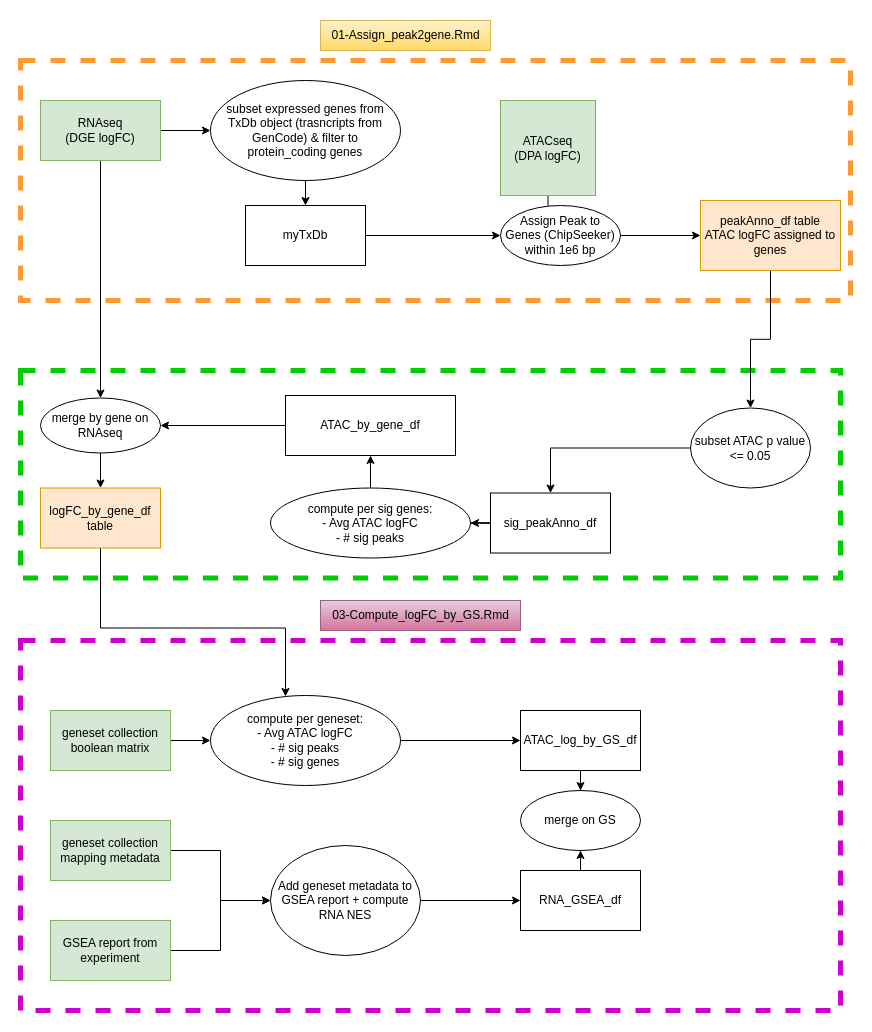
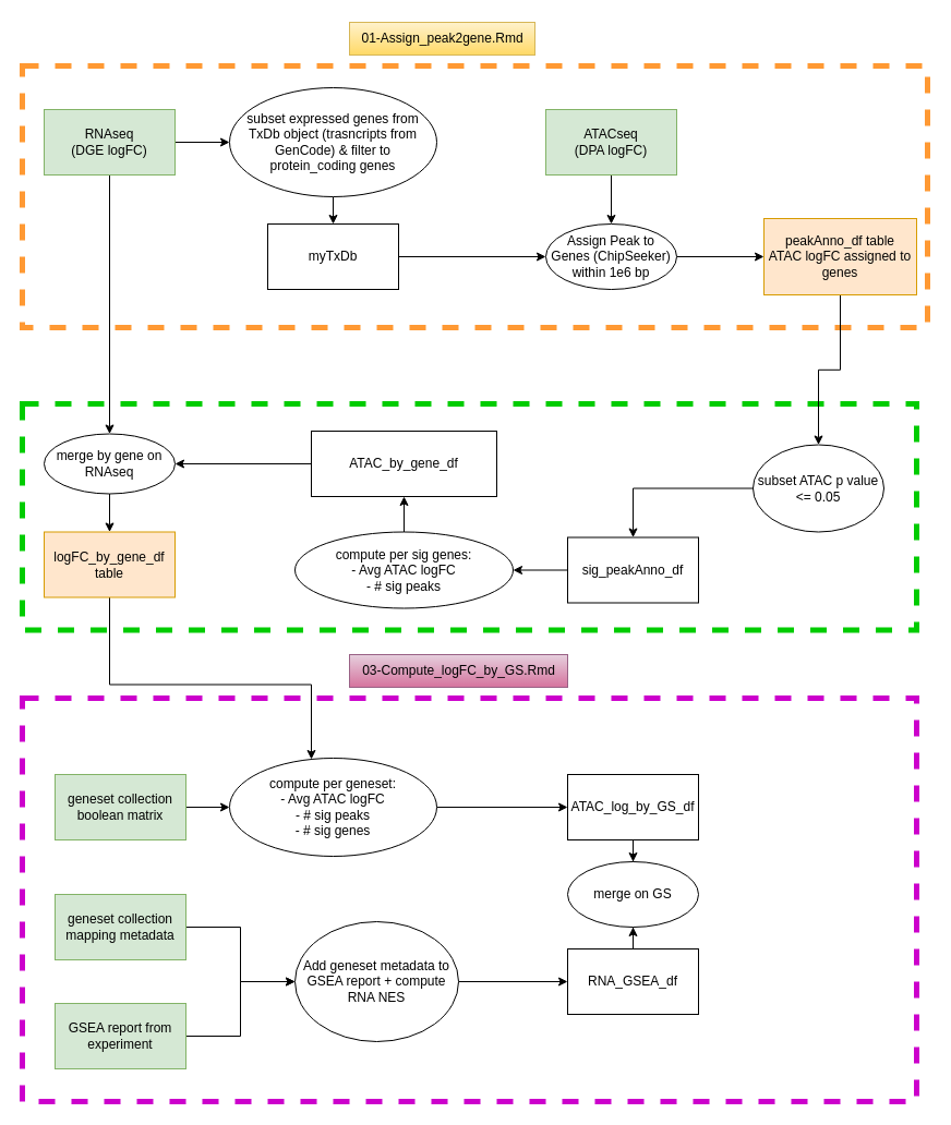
  <mxCell id="0" />
  <mxCell id="1" parent="0" />
  <mxCell id="2" value="" style="rounded=0;whiteSpace=wrap;html=1;dashed=1;fillStyle=solid;fillColor=none;strokeColor=#FF9933;strokeWidth=5;" parent="1" vertex="1"><mxGeometry x="20" y="60" width="830" height="240" as="geometry" /></mxCell>
  <mxCell id="3" value="" style="rounded=0;whiteSpace=wrap;html=1;dashed=1;fillStyle=solid;fillColor=none;strokeColor=#00CC00;strokeWidth=5;" parent="1" vertex="1"><mxGeometry x="20" y="370" width="820" height="207.5" as="geometry" /></mxCell>
  <mxCell id="4" value="" style="edgeStyle=orthogonalEdgeStyle;rounded=0;orthogonalLoop=1;jettySize=auto;html=1;" parent="1" source="6" target="10" edge="1"><mxGeometry relative="1" as="geometry" /></mxCell>
  <mxCell id="5" value="" style="edgeStyle=orthogonalEdgeStyle;rounded=0;orthogonalLoop=1;jettySize=auto;html=1;" parent="1" source="6" target="26" edge="1"><mxGeometry relative="1" as="geometry" /></mxCell>
  <mxCell id="6" value="RNAseq&lt;br&gt;(DGE logFC)" style="rounded=0;whiteSpace=wrap;html=1;fillColor=#d5e8d4;strokeColor=#82b366;" parent="1" vertex="1"><mxGeometry x="40" y="100" width="120" height="60" as="geometry" /></mxCell>
  <mxCell id="7" value="" style="edgeStyle=orthogonalEdgeStyle;rounded=0;orthogonalLoop=1;jettySize=auto;html=1;" parent="1" source="8" target="14" edge="1"><mxGeometry relative="1" as="geometry" /></mxCell>
- <mxCell id="8" value="ATACseq&lt;br&gt;(DPA logFC)" style="rounded=0;whiteSpace=wrap;html=1;fillColor=#d5e8d4;strokeColor=#82b366;" parent="1" vertex="1"><mxGeometry x="500" y="100" width="95" height="95" as="geometry" /></mxCell>
+ <mxCell id="8" value="ATACseq&lt;br&gt;(DPA logFC)" style="rounded=0;whiteSpace=wrap;html=1;fillColor=#d5e8d4;strokeColor=#82b366;" parent="1" vertex="1"><mxGeometry x="500" y="100" width="120" height="60" as="geometry" /></mxCell>
  <mxCell id="9" value="" style="edgeStyle=orthogonalEdgeStyle;rounded=0;orthogonalLoop=1;jettySize=auto;html=1;" parent="1" source="10" target="12" edge="1"><mxGeometry relative="1" as="geometry" /></mxCell>
  <mxCell id="10" value="subset expressed genes from TxDb object (trasncripts from GenCode) &amp;amp;&amp;nbsp;filter to protein_coding genes" style="ellipse;whiteSpace=wrap;html=1;rounded=0;" parent="1" vertex="1"><mxGeometry x="210" y="80" width="190" height="100" as="geometry" /></mxCell>
  <mxCell id="11" value="" style="edgeStyle=orthogonalEdgeStyle;rounded=0;orthogonalLoop=1;jettySize=auto;html=1;" parent="1" source="12" target="14" edge="1"><mxGeometry relative="1" as="geometry" /></mxCell>
  <mxCell id="12" value="myTxDb" style="whiteSpace=wrap;html=1;rounded=0;" parent="1" vertex="1"><mxGeometry x="245" y="205" width="120" height="60" as="geometry" /></mxCell>
  <mxCell id="13" value="" style="edgeStyle=orthogonalEdgeStyle;rounded=0;orthogonalLoop=1;jettySize=auto;html=1;" parent="1" source="14" target="16" edge="1"><mxGeometry relative="1" as="geometry" /></mxCell>
  <mxCell id="14" value="Assign Peak to Genes (ChipSeeker)&lt;br&gt;within 1e6 bp" style="ellipse;whiteSpace=wrap;html=1;rounded=0;" parent="1" vertex="1"><mxGeometry x="500" y="205" width="120" height="60" as="geometry" /></mxCell>
  <mxCell id="15" value="" style="edgeStyle=orthogonalEdgeStyle;rounded=0;orthogonalLoop=1;jettySize=auto;html=1;" parent="1" source="16" target="18" edge="1"><mxGeometry relative="1" as="geometry" /></mxCell>
  <mxCell id="16" value="peakAnno_df table&lt;br&gt;ATAC logFC assigned to genes" style="whiteSpace=wrap;html=1;rounded=0;fillColor=#ffe6cc;strokeColor=#d79b00;" parent="1" vertex="1"><mxGeometry x="700" y="200" width="140" height="70" as="geometry" /></mxCell>
  <mxCell id="17" value="" style="edgeStyle=orthogonalEdgeStyle;rounded=0;orthogonalLoop=1;jettySize=auto;html=1;" parent="1" source="18" target="20" edge="1"><mxGeometry relative="1" as="geometry" /></mxCell>
  <mxCell id="18" value="subset ATAC p value &amp;lt;= 0.05" style="ellipse;whiteSpace=wrap;html=1;rounded=0;" parent="1" vertex="1"><mxGeometry x="690" y="407.5" width="120" height="80" as="geometry" /></mxCell>
  <mxCell id="19" value="" style="edgeStyle=orthogonalEdgeStyle;rounded=0;orthogonalLoop=1;jettySize=auto;html=1;" parent="1" source="20" target="22" edge="1"><mxGeometry relative="1" as="geometry" /></mxCell>
- <mxCell id="20" value="sig_peakAnno_df" style="whiteSpace=wrap;html=1;rounded=0;" parent="1" vertex="1"><mxGeometry x="490" y="492.5" width="120" height="60" as="geometry" /></mxCell>
+ <mxCell id="20" value="sig_peakAnno_df" style="whiteSpace=wrap;html=1;rounded=0;" parent="1" vertex="1"><mxGeometry x="520" y="492.5" width="120" height="60" as="geometry" /></mxCell>
  <mxCell id="21" value="" style="edgeStyle=orthogonalEdgeStyle;rounded=0;orthogonalLoop=1;jettySize=auto;html=1;" parent="1" source="22" target="24" edge="1"><mxGeometry relative="1" as="geometry" /></mxCell>
  <mxCell id="22" value="compute per sig genes:&lt;br&gt;- Avg ATAC logFC&lt;br&gt;- # sig peaks" style="ellipse;whiteSpace=wrap;html=1;rounded=0;" parent="1" vertex="1"><mxGeometry x="270" y="487.5" width="200" height="70" as="geometry" /></mxCell>
  <mxCell id="23" value="" style="edgeStyle=orthogonalEdgeStyle;rounded=0;orthogonalLoop=1;jettySize=auto;html=1;" parent="1" source="24" target="26" edge="1"><mxGeometry relative="1" as="geometry" /></mxCell>
  <mxCell id="24" value="ATAC_by_gene_df" style="whiteSpace=wrap;html=1;rounded=0;" parent="1" vertex="1"><mxGeometry x="285" y="395" width="170" height="60" as="geometry" /></mxCell>
  <mxCell id="25" value="" style="edgeStyle=orthogonalEdgeStyle;rounded=0;orthogonalLoop=1;jettySize=auto;html=1;" parent="1" source="26" target="28" edge="1"><mxGeometry relative="1" as="geometry" /></mxCell>
  <mxCell id="26" value="merge by gene on RNAseq" style="ellipse;whiteSpace=wrap;html=1;rounded=0;" parent="1" vertex="1"><mxGeometry x="40" y="397.5" width="120" height="55" as="geometry" /></mxCell>
  <mxCell id="27" value="" style="edgeStyle=orthogonalEdgeStyle;rounded=0;orthogonalLoop=1;jettySize=auto;html=1;" parent="1" source="28" target="33" edge="1"><mxGeometry relative="1" as="geometry"><Array as="points"><mxPoint x="100" y="627.5" /><mxPoint x="285" y="627.5" /></Array></mxGeometry></mxCell>
  <mxCell id="28" value="logFC_by_gene_df&lt;br&gt;table" style="whiteSpace=wrap;html=1;rounded=0;fillColor=#ffe6cc;strokeColor=#d79b00;" parent="1" vertex="1"><mxGeometry x="40" y="487.5" width="120" height="60" as="geometry" /></mxCell>
  <mxCell id="29" value="" style="rounded=0;whiteSpace=wrap;html=1;dashed=1;fillStyle=solid;fillColor=none;strokeColor=#CC00CC;strokeWidth=5;" parent="1" vertex="1"><mxGeometry x="20" y="640" width="820" height="370" as="geometry" /></mxCell>
  <mxCell id="30" value="" style="edgeStyle=orthogonalEdgeStyle;rounded=0;orthogonalLoop=1;jettySize=auto;html=1;" parent="1" source="31" target="33" edge="1"><mxGeometry relative="1" as="geometry" /></mxCell>
  <mxCell id="31" value="geneset collection boolean matrix" style="rounded=0;whiteSpace=wrap;html=1;fillColor=#d5e8d4;strokeColor=#82b366;" parent="1" vertex="1"><mxGeometry x="50" y="710" width="120" height="60" as="geometry" /></mxCell>
  <mxCell id="32" value="" style="edgeStyle=orthogonalEdgeStyle;rounded=0;orthogonalLoop=1;jettySize=auto;html=1;" parent="1" source="33" target="35" edge="1"><mxGeometry relative="1" as="geometry" /></mxCell>
  <mxCell id="33" value="compute per geneset:&lt;br&gt;- Avg ATAC logFC&lt;br&gt;- # sig peaks&lt;br&gt;- # sig genes" style="ellipse;whiteSpace=wrap;html=1;rounded=0;" parent="1" vertex="1"><mxGeometry x="210" y="695" width="190" height="90" as="geometry" /></mxCell>
  <mxCell id="34" value="" style="edgeStyle=orthogonalEdgeStyle;rounded=0;orthogonalLoop=1;jettySize=auto;html=1;" parent="1" source="35" target="44" edge="1"><mxGeometry relative="1" as="geometry" /></mxCell>
  <mxCell id="35" value="ATAC_log_by_GS_df" style="rounded=0;whiteSpace=wrap;html=1;" parent="1" vertex="1"><mxGeometry x="520" y="710" width="120" height="60" as="geometry" /></mxCell>
  <mxCell id="36" value="" style="edgeStyle=orthogonalEdgeStyle;rounded=0;orthogonalLoop=1;jettySize=auto;html=1;" parent="1" source="37" target="41" edge="1"><mxGeometry relative="1" as="geometry" /></mxCell>
  <mxCell id="37" value="geneset collection mapping metadata" style="rounded=0;whiteSpace=wrap;html=1;fillColor=#d5e8d4;strokeColor=#82b366;" parent="1" vertex="1"><mxGeometry x="50" y="820" width="120" height="60" as="geometry" /></mxCell>
  <mxCell id="38" value="" style="edgeStyle=orthogonalEdgeStyle;rounded=0;orthogonalLoop=1;jettySize=auto;html=1;" parent="1" source="39" target="41" edge="1"><mxGeometry relative="1" as="geometry" /></mxCell>
  <mxCell id="39" value="GSEA report from experiment" style="rounded=0;whiteSpace=wrap;html=1;fillColor=#d5e8d4;strokeColor=#82b366;" parent="1" vertex="1"><mxGeometry x="50" y="920" width="120" height="60" as="geometry" /></mxCell>
  <mxCell id="40" value="" style="edgeStyle=orthogonalEdgeStyle;rounded=0;orthogonalLoop=1;jettySize=auto;html=1;" parent="1" source="41" target="43" edge="1"><mxGeometry relative="1" as="geometry" /></mxCell>
  <mxCell id="41" value="Add geneset metadata to GSEA report + compute RNA NES" style="ellipse;whiteSpace=wrap;html=1;rounded=0;" parent="1" vertex="1"><mxGeometry x="270" y="845" width="150" height="110" as="geometry" /></mxCell>
  <mxCell id="42" value="" style="edgeStyle=orthogonalEdgeStyle;rounded=0;orthogonalLoop=1;jettySize=auto;html=1;" parent="1" source="43" target="44" edge="1"><mxGeometry relative="1" as="geometry" /></mxCell>
  <mxCell id="43" value="RNA_GSEA_df" style="whiteSpace=wrap;html=1;rounded=0;" parent="1" vertex="1"><mxGeometry x="520" y="870" width="120" height="60" as="geometry" /></mxCell>
  <mxCell id="44" value="merge on GS" style="ellipse;whiteSpace=wrap;html=1;rounded=0;" parent="1" vertex="1"><mxGeometry x="520" y="790" width="120" height="60" as="geometry" /></mxCell>
  <mxCell id="45" value="01-Assign_peak2gene.Rmd" style="text;html=1;align=center;verticalAlign=middle;resizable=0;points=[];autosize=1;strokeColor=#d6b656;fillColor=#fff2cc;gradientColor=#ffd966;" vertex="1" parent="1"><mxGeometry x="320" y="20" width="170" height="30" as="geometry" /></mxCell>
  <mxCell id="46" value="03-Compute_logFC_by_GS.Rmd" style="text;html=1;align=center;verticalAlign=middle;resizable=0;points=[];autosize=1;strokeColor=#996185;fillColor=#e6d0de;gradientColor=#d5739d;" vertex="1" parent="1"><mxGeometry x="320" y="600" width="200" height="30" as="geometry" /></mxCell>
